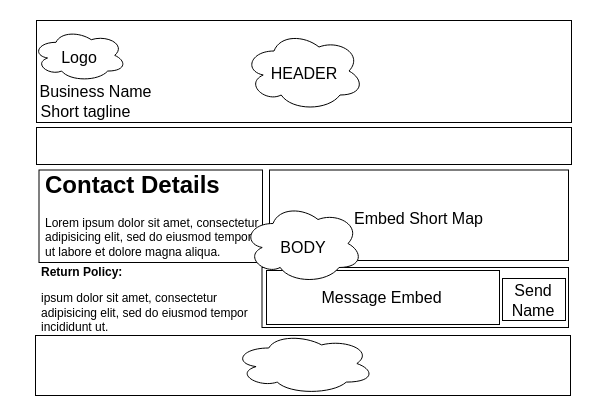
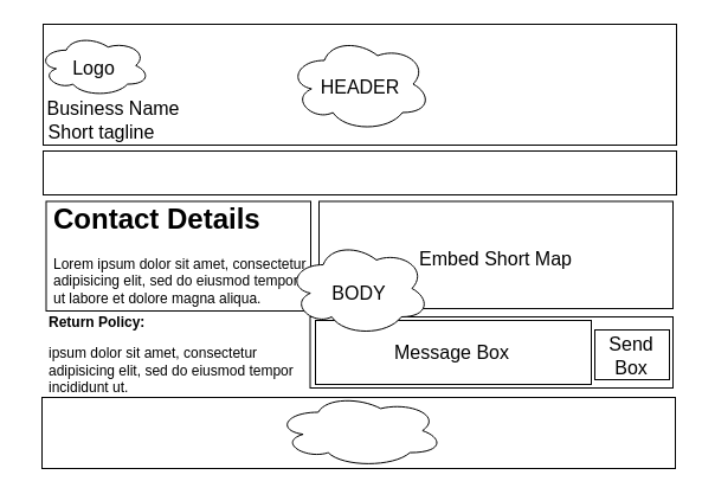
  <mxCell id="0" />
  <mxCell id="1" parent="0" />
  <mxCell id="2" value="" style="rounded=0;whiteSpace=wrap;html=1;" vertex="1" parent="1"><mxGeometry x="261.5" y="267" width="306.5" height="60" as="geometry" /></mxCell>
  <mxCell id="3" value="" style="rounded=0;whiteSpace=wrap;html=1;" vertex="1" parent="1"><mxGeometry x="266" y="270" width="233" height="54" as="geometry" /></mxCell>
  <mxCell id="4" value="" style="rounded=0;whiteSpace=wrap;html=1;" vertex="1" parent="1"><mxGeometry x="38.5" y="169.5" width="223.5" height="92.5" as="geometry" /></mxCell>
  <mxCell id="5" value="" style="rounded=0;whiteSpace=wrap;html=1;" vertex="1" parent="1"><mxGeometry x="269" y="169.5" width="299" height="90.5" as="geometry" /></mxCell>
  <mxCell id="6" value="&lt;h1 style=&quot;margin-top: 0px;&quot;&gt;Contact Details&lt;/h1&gt;&lt;p&gt;Lorem ipsum dolor sit amet, consectetur adipisicing elit, sed do eiusmod tempor incididunt ut labore et dolore magna aliqua.&lt;/p&gt;&lt;p&gt;&lt;br&gt;&lt;/p&gt;" style="text;html=1;whiteSpace=wrap;overflow=hidden;rounded=0;" vertex="1" parent="1"><mxGeometry x="43" y="164" width="265" height="94.5" as="geometry" /></mxCell>
  <mxCell id="7" value="" style="rounded=0;whiteSpace=wrap;html=1;" parent="1" vertex="1"><mxGeometry x="36" y="20" width="535" height="102" as="geometry" /></mxCell>
  <mxCell id="8" value="" style="ellipse;shape=cloud;whiteSpace=wrap;html=1;" parent="1" vertex="1"><mxGeometry x="32" y="28.75" width="94" height="52.25" as="geometry" /></mxCell>
  <mxCell id="9" value="" style="ellipse;shape=cloud;whiteSpace=wrap;html=1;" parent="1" vertex="1"><mxGeometry x="242.5" y="203" width="120" height="80" as="geometry" /></mxCell>
  <mxCell id="10" value="" style="ellipse;shape=cloud;whiteSpace=wrap;html=1;" parent="1" vertex="1"><mxGeometry x="243.5" y="30.5" width="120" height="80" as="geometry" /></mxCell>
  <mxCell id="11" value="Logo" style="text;strokeColor=none;fillColor=none;html=1;align=center;verticalAlign=middle;whiteSpace=wrap;rounded=0;fontSize=16;" parent="1" vertex="1"><mxGeometry x="57.5" y="41.5" width="42" height="30" as="geometry" /></mxCell>
  <mxCell id="12" value="Business Name" style="text;strokeColor=none;fillColor=none;html=1;align=center;verticalAlign=middle;whiteSpace=wrap;rounded=0;fontSize=16;" parent="1" vertex="1"><mxGeometry x="35" y="76" width="121" height="30" as="geometry" /></mxCell>
  <mxCell id="13" value="Short tagline" style="text;strokeColor=none;fillColor=none;html=1;align=center;verticalAlign=middle;whiteSpace=wrap;rounded=0;fontSize=16;" parent="1" vertex="1"><mxGeometry x="20" y="96" width="131" height="30" as="geometry" /></mxCell>
  <mxCell id="14" value="HEADER" style="text;strokeColor=none;fillColor=none;html=1;align=center;verticalAlign=middle;whiteSpace=wrap;rounded=0;fontSize=16;" parent="1" vertex="1"><mxGeometry x="273.5" y="57.5" width="60" height="30" as="geometry" /></mxCell>
  <mxCell id="15" value="" style="rounded=0;whiteSpace=wrap;html=1;" parent="1" vertex="1"><mxGeometry x="36" y="127" width="535" height="37" as="geometry" /></mxCell>
  <mxCell id="16" value="BODY" style="text;strokeColor=none;fillColor=none;html=1;align=center;verticalAlign=middle;whiteSpace=wrap;rounded=0;fontSize=16;" parent="1" vertex="1"><mxGeometry x="272.5" y="231.5" width="60" height="30" as="geometry" /></mxCell>
  <mxCell id="17" value="" style="rounded=0;whiteSpace=wrap;html=1;" parent="1" vertex="1"><mxGeometry x="35" y="335" width="535" height="60" as="geometry" /></mxCell>
  <mxCell id="18" value="" style="ellipse;shape=cloud;whiteSpace=wrap;html=1;" parent="1" vertex="1"><mxGeometry x="233" y="332" width="141" height="62" as="geometry" /></mxCell>
  <mxCell id="19" value="Embed Short Map" style="text;strokeColor=none;fillColor=none;html=1;align=center;verticalAlign=middle;whiteSpace=wrap;rounded=0;fontSize=16;" vertex="1" parent="1"><mxGeometry x="340" y="203" width="157" height="30" as="geometry" /></mxCell>
  <mxCell id="20" value="&lt;p style=&quot;forced-color-adjust: none;&quot;&gt;&lt;b&gt;Return Policy:&lt;/b&gt;&lt;/p&gt;&lt;p style=&quot;forced-color-adjust: none;&quot;&gt;ipsum dolor sit amet, consectetur adipisicing elit, sed do eiusmod tempor incididunt ut.&lt;/p&gt;&lt;p style=&quot;forced-color-adjust: none;&quot;&gt;&lt;br style=&quot;forced-color-adjust: none; color: rgb(0, 0, 0); font-family: Helvetica; font-size: 12px; font-style: normal; font-variant-ligatures: normal; font-variant-caps: normal; font-weight: 400; letter-spacing: normal; orphans: 2; text-align: left; text-indent: 0px; text-transform: none; widows: 2; word-spacing: 0px; -webkit-text-stroke-width: 0px; white-space: normal; background-color: rgb(255, 255, 255); text-decoration-thickness: initial; text-decoration-style: initial; text-decoration-color: initial;&quot;&gt;&lt;br&gt;&lt;br&gt;&lt;/p&gt;" style="text;whiteSpace=wrap;html=1;" vertex="1" parent="1"><mxGeometry x="38.5" y="246" width="214" height="130" as="geometry" /></mxCell>
- <mxCell id="21" value="Message Embed" style="text;strokeColor=none;fillColor=none;html=1;align=center;verticalAlign=middle;whiteSpace=wrap;rounded=0;fontSize=16;" vertex="1" parent="1"><mxGeometry x="278" y="282" width="207" height="30" as="geometry" /></mxCell>
+ <mxCell id="21" value="Message Box" style="text;strokeColor=none;fillColor=none;html=1;align=center;verticalAlign=middle;whiteSpace=wrap;rounded=0;fontSize=16;" vertex="1" parent="1"><mxGeometry x="278" y="282" width="207" height="30" as="geometry" /></mxCell>
  <mxCell id="22" value="" style="rounded=0;whiteSpace=wrap;html=1;" vertex="1" parent="1"><mxGeometry x="502" y="278" width="63" height="42" as="geometry" /></mxCell>
- <mxCell id="23" value="Send&lt;div&gt;Name&lt;/div&gt;" style="text;strokeColor=none;fillColor=none;html=1;align=center;verticalAlign=middle;whiteSpace=wrap;rounded=0;fontSize=16;" vertex="1" parent="1"><mxGeometry x="503" y="273" width="60" height="54" as="geometry" /></mxCell>
+ <mxCell id="23" value="Send&lt;div&gt;Box&lt;/div&gt;" style="text;strokeColor=none;fillColor=none;html=1;align=center;verticalAlign=middle;whiteSpace=wrap;rounded=0;fontSize=16;" vertex="1" parent="1"><mxGeometry x="503" y="273" width="60" height="54" as="geometry" /></mxCell>
